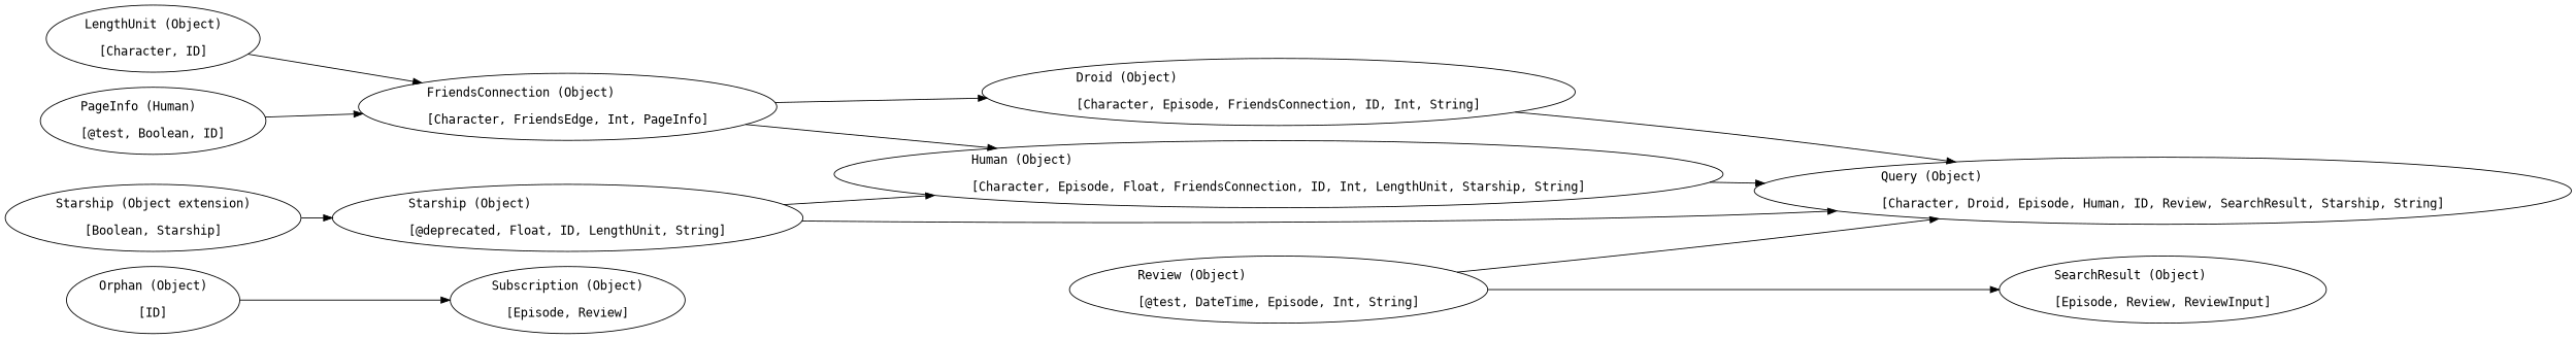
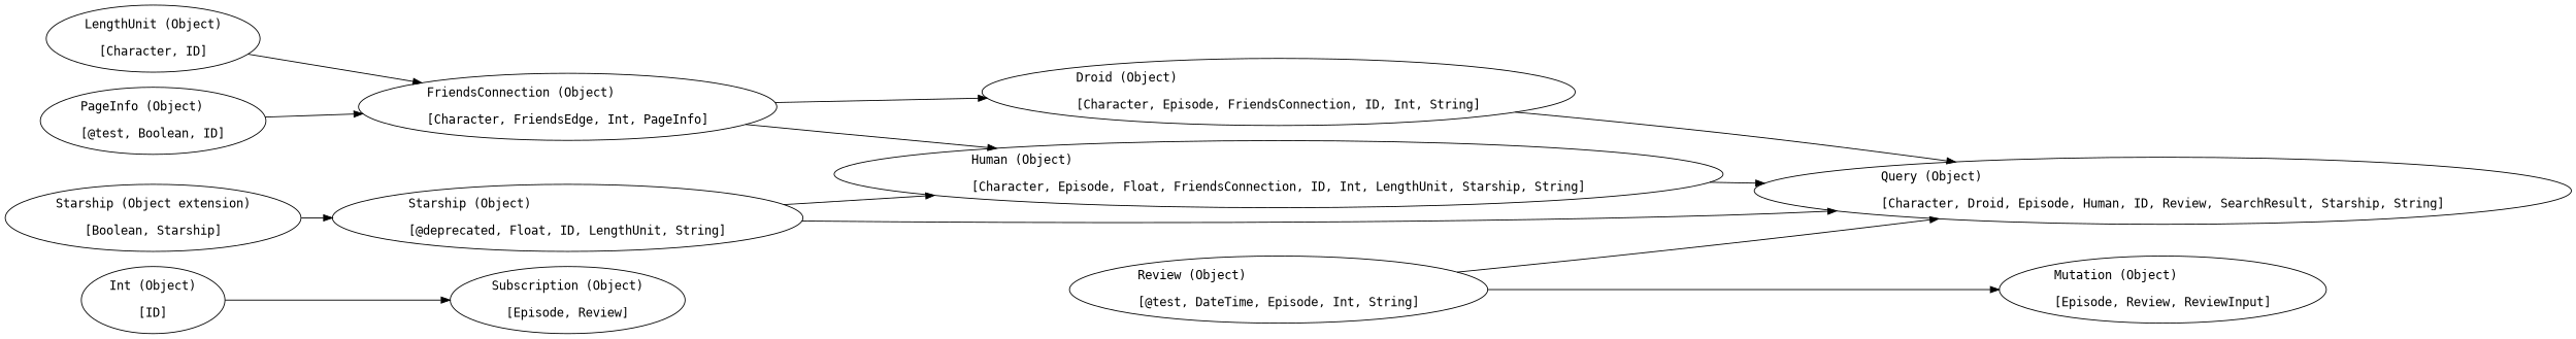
  digraph {
    fontname="DejaVu Sans Mono"
    rankdir=LR
    node [fontname="DejaVu Sans Mono"]
    edge [fontname="DejaVu Sans Mono"]
-   n1 [label="Orphan (Object)\l\l[ID]"]
+   n1 [label="Int (Object)\l\l[ID]"]
    n2 [label="Subscription (Object)\l\l[Episode, Review]"]
    n3 [label="Human (Object)\l\l[Character, Episode, Float, FriendsConnection, ID, Int, LengthUnit, Starship, String]"]
    n4 [label="Query (Object)\l\l[Character, Droid, Episode, Human, ID, Review, SearchResult, Starship, String]"]
    n5 [label="Droid (Object)\l\l[Character, Episode, FriendsConnection, ID, Int, String]"]
    n6 [label="FriendsConnection (Object)\l\l[Character, FriendsEdge, Int, PageInfo]"]
    n7 [label="LengthUnit (Object)\l\l[Character, ID]"]
-   n8 [label="PageInfo (Human)\l\l[@test, Boolean, ID]"]
+   n8 [label="PageInfo (Object)\l\l[@test, Boolean, ID]"]
    n9 [label="Review (Object)\l\l[@test, DateTime, Episode, Int, String]"]
-   n10 [label="SearchResult (Object)\l\l[Episode, Review, ReviewInput]"]
+   n10 [label="Mutation (Object)\l\l[Episode, Review, ReviewInput]"]
    n11 [label="Starship (Object extension)\l\l[Boolean, Starship]"]
    n12 [label="Starship (Object)\l\l[@deprecated, Float, ID, LengthUnit, String]"]
    n1 -> n2
    n3 -> n4
    n5 -> n4
    n6 -> n3
    n6 -> n5
    n7 -> n6
    n8 -> n6
    n9 -> n4
    n9 -> n10
    n11 -> n12
    n12 -> n3
    n12 -> n4
  }
